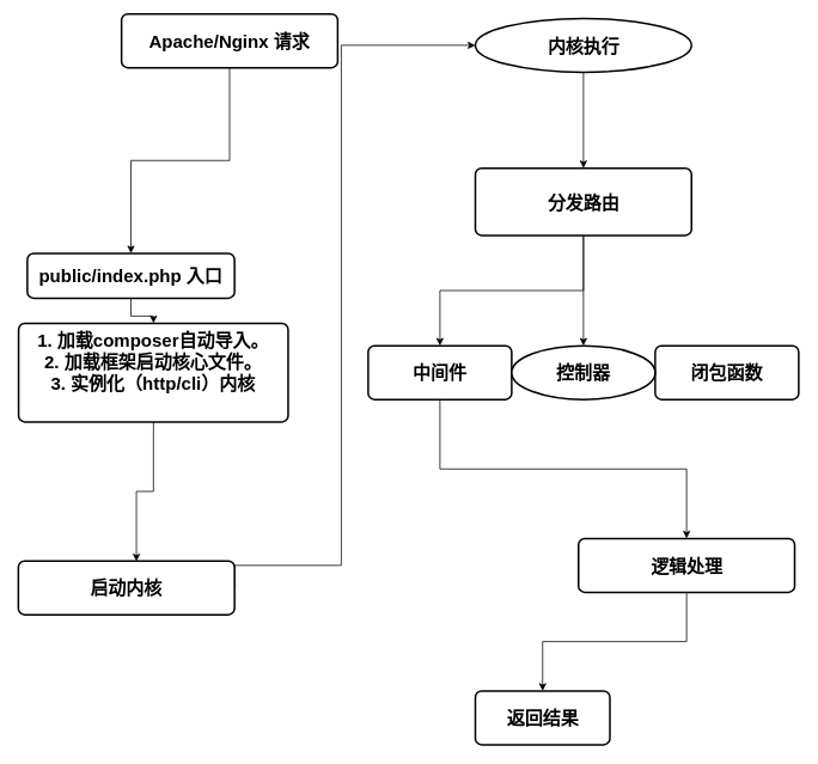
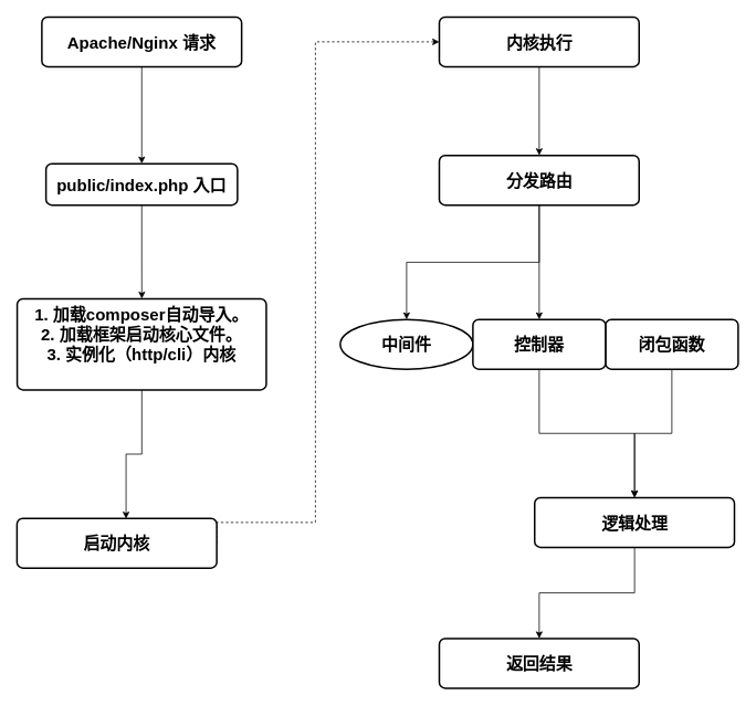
  <mxCell id="0" />
  <mxCell id="1" parent="0" />
  <mxCell id="2" style="edgeStyle=orthogonalEdgeStyle;rounded=0;orthogonalLoop=1;jettySize=auto;html=1;exitX=0.5;exitY=1;exitDx=0;exitDy=0;fontSize=20;" edge="1" parent="1" source="3" target="5"><mxGeometry relative="1" as="geometry" /></mxCell>
- <mxCell id="3" value="&lt;b&gt;&lt;font style=&quot;font-size: 20px&quot;&gt;Apache/Nginx 请求&lt;/font&gt;&lt;/b&gt;" style="rounded=1;whiteSpace=wrap;html=1;absoluteArcSize=1;arcSize=14;strokeWidth=2;" vertex="1" parent="1"><mxGeometry x="135" y="15" width="241" height="60" as="geometry" /></mxCell>
+ <mxCell id="3" value="&lt;b&gt;&lt;font style=&quot;font-size: 20px&quot;&gt;Apache/Nginx 请求&lt;/font&gt;&lt;/b&gt;" style="rounded=1;whiteSpace=wrap;html=1;absoluteArcSize=1;arcSize=14;strokeWidth=2;" vertex="1" parent="1"><mxGeometry x="50" y="20" width="241" height="60" as="geometry" /></mxCell>
  <mxCell id="4" style="edgeStyle=orthogonalEdgeStyle;rounded=0;orthogonalLoop=1;jettySize=auto;html=1;exitX=0.5;exitY=1;exitDx=0;exitDy=0;fontSize=20;" edge="1" parent="1" source="5" target="9"><mxGeometry relative="1" as="geometry" /></mxCell>
- <mxCell id="5" value="&lt;span style=&quot;font-size: 20px&quot;&gt;&lt;b&gt;public/index.php 入口&lt;/b&gt;&lt;/span&gt;" style="rounded=1;whiteSpace=wrap;html=1;absoluteArcSize=1;arcSize=14;strokeWidth=2;" vertex="1" parent="1"><mxGeometry x="30" y="282" width="231" height="50" as="geometry" /></mxCell>
- <mxCell id="6" style="edgeStyle=orthogonalEdgeStyle;rounded=0;orthogonalLoop=1;jettySize=auto;html=1;exitX=1;exitY=0.5;exitDx=0;exitDy=0;entryX=0;entryY=0.5;entryDx=0;entryDy=0;fontSize=20;" edge="1" parent="1" source="7" target="11"><mxGeometry relative="1" as="geometry"><Array as="points"><mxPoint x="380" y="630" /><mxPoint x="380" y="50" /></Array></mxGeometry></mxCell>
+ <mxCell id="5" value="&lt;span style=&quot;font-size: 20px&quot;&gt;&lt;b&gt;public/index.php 入口&lt;/b&gt;&lt;/span&gt;" style="rounded=1;whiteSpace=wrap;html=1;absoluteArcSize=1;arcSize=14;strokeWidth=2;" vertex="1" parent="1"><mxGeometry x="55" y="197" width="231" height="50" as="geometry" /></mxCell>
+ <mxCell id="6" style="edgeStyle=orthogonalEdgeStyle;rounded=0;orthogonalLoop=1;jettySize=auto;html=1;exitX=1;exitY=0.5;exitDx=0;exitDy=0;entryX=0;entryY=0.5;entryDx=0;entryDy=0;fontSize=20;dashed=1;" edge="1" parent="1" source="7" target="11"><mxGeometry relative="1" as="geometry"><Array as="points"><mxPoint x="380" y="630" /><mxPoint x="380" y="50" /></Array></mxGeometry></mxCell>
  <mxCell id="7" value="&lt;b&gt;&lt;font style=&quot;font-size: 20px&quot;&gt;启动内核&lt;/font&gt;&lt;/b&gt;" style="rounded=1;whiteSpace=wrap;html=1;absoluteArcSize=1;arcSize=14;strokeWidth=2;" vertex="1" parent="1"><mxGeometry x="20" y="625" width="241" height="60" as="geometry" /></mxCell>
  <mxCell id="8" style="edgeStyle=orthogonalEdgeStyle;rounded=0;orthogonalLoop=1;jettySize=auto;html=1;entryX=0.546;entryY=0.008;entryDx=0;entryDy=0;entryPerimeter=0;fontSize=20;" edge="1" parent="1" source="9" target="7"><mxGeometry relative="1" as="geometry" /></mxCell>
  <mxCell id="9" value="&lt;span style=&quot;font-size: 20px&quot;&gt;&lt;b&gt;1. 加载composer自动导入。&lt;br&gt;2. 加载框架启动核心文件。&lt;br&gt;3. 实例化（http/cli）内核&lt;br&gt;&lt;br&gt;&lt;/b&gt;&lt;/span&gt;" style="rounded=1;whiteSpace=wrap;html=1;absoluteArcSize=1;arcSize=14;strokeWidth=2;" vertex="1" parent="1"><mxGeometry x="20.25" y="360" width="300.5" height="110" as="geometry" /></mxCell>
  <mxCell id="10" style="edgeStyle=orthogonalEdgeStyle;rounded=0;orthogonalLoop=1;jettySize=auto;html=1;exitX=0.5;exitY=1;exitDx=0;exitDy=0;entryX=0.5;entryY=0;entryDx=0;entryDy=0;fontSize=20;" edge="1" parent="1" source="11" target="14"><mxGeometry relative="1" as="geometry" /></mxCell>
- <mxCell id="11" value="&lt;span style=&quot;font-size: 20px&quot;&gt;&lt;b&gt;内核执行&lt;/b&gt;&lt;/span&gt;" style="ellipse;whiteSpace=wrap;html=1;absoluteArcSize=1;arcSize=14;strokeWidth=2;" vertex="1" parent="1"><mxGeometry x="529.5" y="20" width="241" height="60" as="geometry" /></mxCell>
+ <mxCell id="11" value="&lt;span style=&quot;font-size: 20px&quot;&gt;&lt;b&gt;内核执行&lt;/b&gt;&lt;/span&gt;" style="rounded=1;whiteSpace=wrap;html=1;absoluteArcSize=1;arcSize=14;strokeWidth=2;" vertex="1" parent="1"><mxGeometry x="529.5" y="20" width="241" height="60" as="geometry" /></mxCell>
  <mxCell id="12" style="edgeStyle=orthogonalEdgeStyle;rounded=0;orthogonalLoop=1;jettySize=auto;html=1;exitX=0.5;exitY=1;exitDx=0;exitDy=0;fontSize=20;" edge="1" parent="1" source="14" target="16"><mxGeometry relative="1" as="geometry" /></mxCell>
  <mxCell id="13" style="edgeStyle=orthogonalEdgeStyle;rounded=0;orthogonalLoop=1;jettySize=auto;html=1;fontSize=20;" edge="1" parent="1" source="14" target="20"><mxGeometry relative="1" as="geometry" /></mxCell>
- <mxCell id="14" value="&lt;span style=&quot;font-size: 20px&quot;&gt;&lt;b&gt;分发路由&lt;/b&gt;&lt;/span&gt;" style="rounded=1;whiteSpace=wrap;html=1;absoluteArcSize=1;arcSize=14;strokeWidth=2;" vertex="1" parent="1"><mxGeometry x="529.5" y="187" width="241" height="75" as="geometry" /></mxCell>
- <mxCell id="15" style="edgeStyle=orthogonalEdgeStyle;rounded=0;orthogonalLoop=1;jettySize=auto;html=1;exitX=0.5;exitY=1;exitDx=0;exitDy=0;fontSize=20;" edge="1" parent="1" source="16" target="22"><mxGeometry relative="1" as="geometry" /></mxCell>
- <mxCell id="16" value="&lt;span style=&quot;font-size: 20px&quot;&gt;&lt;b&gt;中间件&lt;/b&gt;&lt;/span&gt;" style="rounded=1;whiteSpace=wrap;html=1;absoluteArcSize=1;arcSize=14;strokeWidth=2;" vertex="1" parent="1"><mxGeometry x="410" y="385" width="160" height="60" as="geometry" /></mxCell>
+ <mxCell id="14" value="&lt;span style=&quot;font-size: 20px&quot;&gt;&lt;b&gt;分发路由&lt;/b&gt;&lt;/span&gt;" style="rounded=1;whiteSpace=wrap;html=1;absoluteArcSize=1;arcSize=14;strokeWidth=2;" vertex="1" parent="1"><mxGeometry x="529.5" y="187" width="241" height="60" as="geometry" /></mxCell>
+ <mxCell id="16" value="&lt;span style=&quot;font-size: 20px&quot;&gt;&lt;b&gt;中间件&lt;/b&gt;&lt;/span&gt;" style="ellipse;whiteSpace=wrap;html=1;absoluteArcSize=1;arcSize=14;strokeWidth=2;" vertex="1" parent="1"><mxGeometry x="410" y="385" width="160" height="60" as="geometry" /></mxCell>
+ <mxCell id="17" style="edgeStyle=orthogonalEdgeStyle;rounded=0;orthogonalLoop=1;jettySize=auto;html=1;exitX=0.5;exitY=1;exitDx=0;exitDy=0;fontSize=20;" edge="1" parent="1" source="18" target="22"><mxGeometry relative="1" as="geometry"><mxPoint x="560" y="490" as="targetPoint" /></mxGeometry></mxCell>
  <mxCell id="18" value="&lt;span style=&quot;font-size: 20px&quot;&gt;&lt;b&gt;闭包函数&lt;/b&gt;&lt;/span&gt;" style="rounded=1;whiteSpace=wrap;html=1;absoluteArcSize=1;arcSize=14;strokeWidth=2;" vertex="1" parent="1"><mxGeometry x="730" y="385" width="160" height="60" as="geometry" /></mxCell>
- <mxCell id="20" value="&lt;span style=&quot;font-size: 20px&quot;&gt;&lt;b&gt;控制器&lt;/b&gt;&lt;/span&gt;" style="ellipse;whiteSpace=wrap;html=1;absoluteArcSize=1;arcSize=14;strokeWidth=2;" vertex="1" parent="1"><mxGeometry x="570" y="385" width="160" height="60" as="geometry" /></mxCell>
+ <mxCell id="19" style="edgeStyle=orthogonalEdgeStyle;rounded=0;orthogonalLoop=1;jettySize=auto;html=1;exitX=0.5;exitY=1;exitDx=0;exitDy=0;fontSize=20;entryX=0.5;entryY=0;entryDx=0;entryDy=0;" edge="1" parent="1" source="20" target="22"><mxGeometry relative="1" as="geometry"><mxPoint x="560" y="490" as="targetPoint" /></mxGeometry></mxCell>
+ <mxCell id="20" value="&lt;span style=&quot;font-size: 20px&quot;&gt;&lt;b&gt;控制器&lt;/b&gt;&lt;/span&gt;" style="rounded=1;whiteSpace=wrap;html=1;absoluteArcSize=1;arcSize=14;strokeWidth=2;" vertex="1" parent="1"><mxGeometry x="570" y="385" width="160" height="60" as="geometry" /></mxCell>
  <mxCell id="21" style="edgeStyle=orthogonalEdgeStyle;rounded=0;orthogonalLoop=1;jettySize=auto;html=1;exitX=0.5;exitY=1;exitDx=0;exitDy=0;fontSize=20;" edge="1" parent="1" source="22" target="23"><mxGeometry relative="1" as="geometry" /></mxCell>
  <mxCell id="22" value="&lt;span style=&quot;font-size: 20px&quot;&gt;&lt;b&gt;逻辑处理&lt;/b&gt;&lt;/span&gt;" style="rounded=1;whiteSpace=wrap;html=1;absoluteArcSize=1;arcSize=14;strokeWidth=2;" vertex="1" parent="1"><mxGeometry x="644.5" y="600" width="241" height="60" as="geometry" /></mxCell>
- <mxCell id="23" value="&lt;span style=&quot;font-size: 20px&quot;&gt;&lt;b&gt;返回结果&lt;/b&gt;&lt;/span&gt;" style="rounded=1;whiteSpace=wrap;html=1;absoluteArcSize=1;arcSize=14;strokeWidth=2;" vertex="1" parent="1"><mxGeometry x="529.5" y="770" width="150" height="60" as="geometry" /></mxCell>
+ <mxCell id="23" value="&lt;span style=&quot;font-size: 20px&quot;&gt;&lt;b&gt;返回结果&lt;/b&gt;&lt;/span&gt;" style="rounded=1;whiteSpace=wrap;html=1;absoluteArcSize=1;arcSize=14;strokeWidth=2;" vertex="1" parent="1"><mxGeometry x="529.5" y="770" width="241" height="60" as="geometry" /></mxCell>
